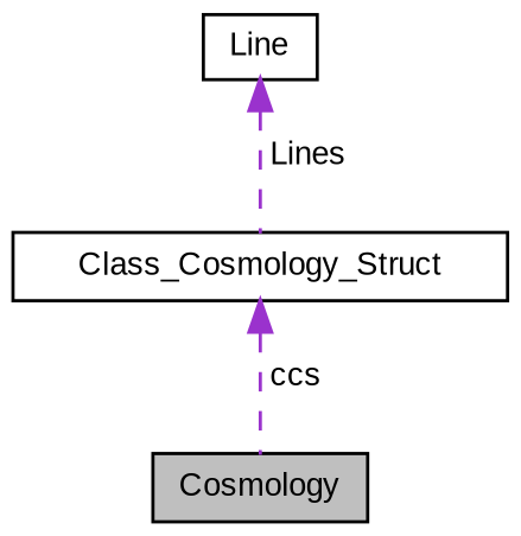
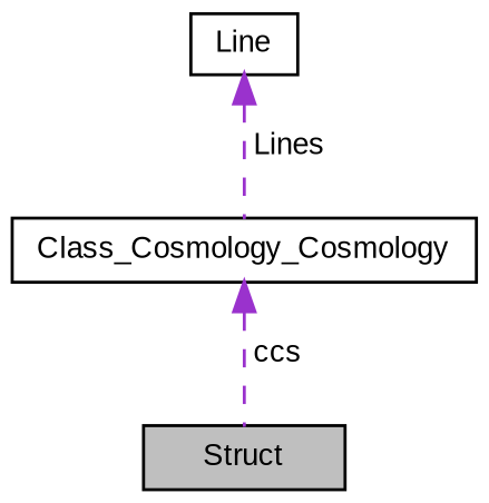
  digraph {
    fontname="Liberation Sans"
    node [color=black fillcolor=white fontname="Liberation Sans" fontsize=10 shape=record style=filled]
    edge [color=darkorchid3 dir=back fontname="Liberation Sans" fontsize=10 labelfontname=Helvetica labelfontsize=10 style=dashed]
-   n1 [fillcolor=grey75 fontcolor=black height=0.2 label=Cosmology width=0.4]
-   n2 [height=0.2 label=Class_Cosmology_Struct width=0.4]
+   n1 [fillcolor=grey75 fontcolor=black height=0.2 label=Struct width=0.4]
+   n2 [height=0.2 label=Class_Cosmology_Cosmology width=0.4]
    n3 [height=0.2 label=Line width=0.4]
    n2 -> n1 [label=" ccs"]
    n3 -> n2 [label=" Lines"]
  }
